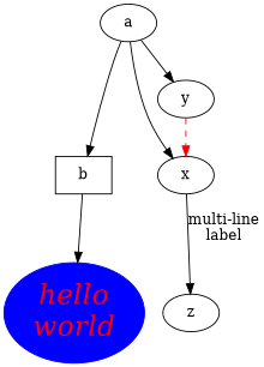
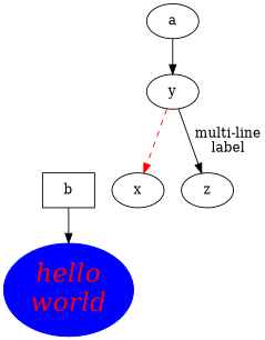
  digraph {
    b [shape=box]
    x
    n3 [color=blue fontcolor=red fontname="Palatino-Italic" fontsize=27 label="hello\nworld" style=filled]
    z
    a
    y
    subgraph sub_1 {
      rank=same
      b
      x
    }
    b -> n3
-   x -> z [label="multi-line\nlabel"]
-   a -> b
-   a -> x
+   y -> z [label="multi-line\nlabel"]
    a -> y
    y -> x [color=red style=dashed]
  }
